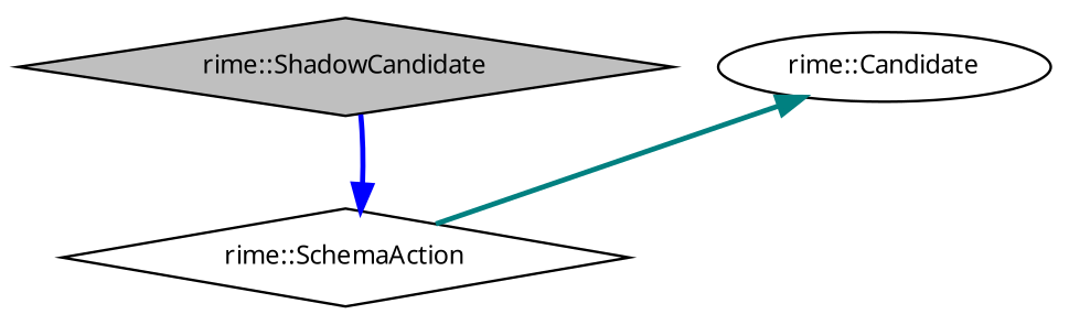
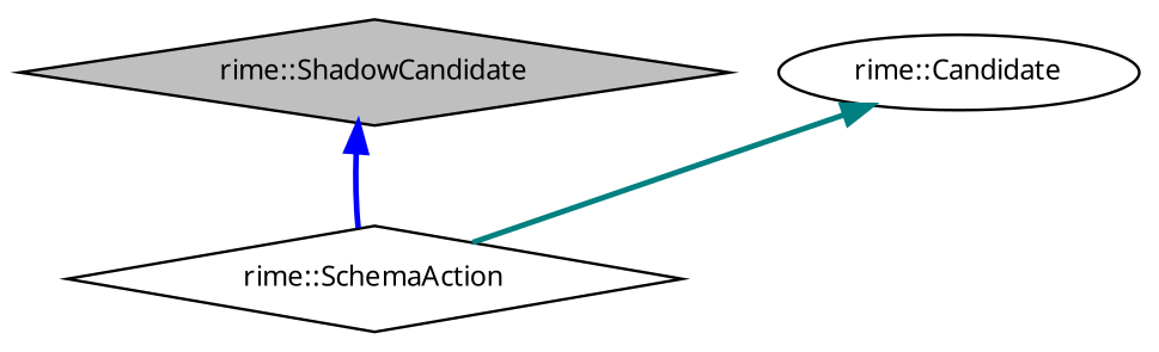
  digraph {
    fontname="Noto Sans"
    node [color=black fillcolor=white fontname="Noto Sans" fontsize=10 shape=diamond style=filled]
    edge [dir=back fontname="Noto Sans" fontsize=10 labelfontname=Helvetica labelfontsize=10 style=bold]
    n1 [fillcolor=grey75 fontcolor=black height=0.2 label="rime::ShadowCandidate" width=0.4]
    n2 [height=0.2 label="rime::SchemaAction" width=0.4]
    n3 [height=0.2 label="rime::Candidate" shape=ellipse width=0.4]
-   n2 -> n1 [color=blue]
+   n1 -> n2 [color=blue]
    n3 -> n2 [color=teal]
  }
